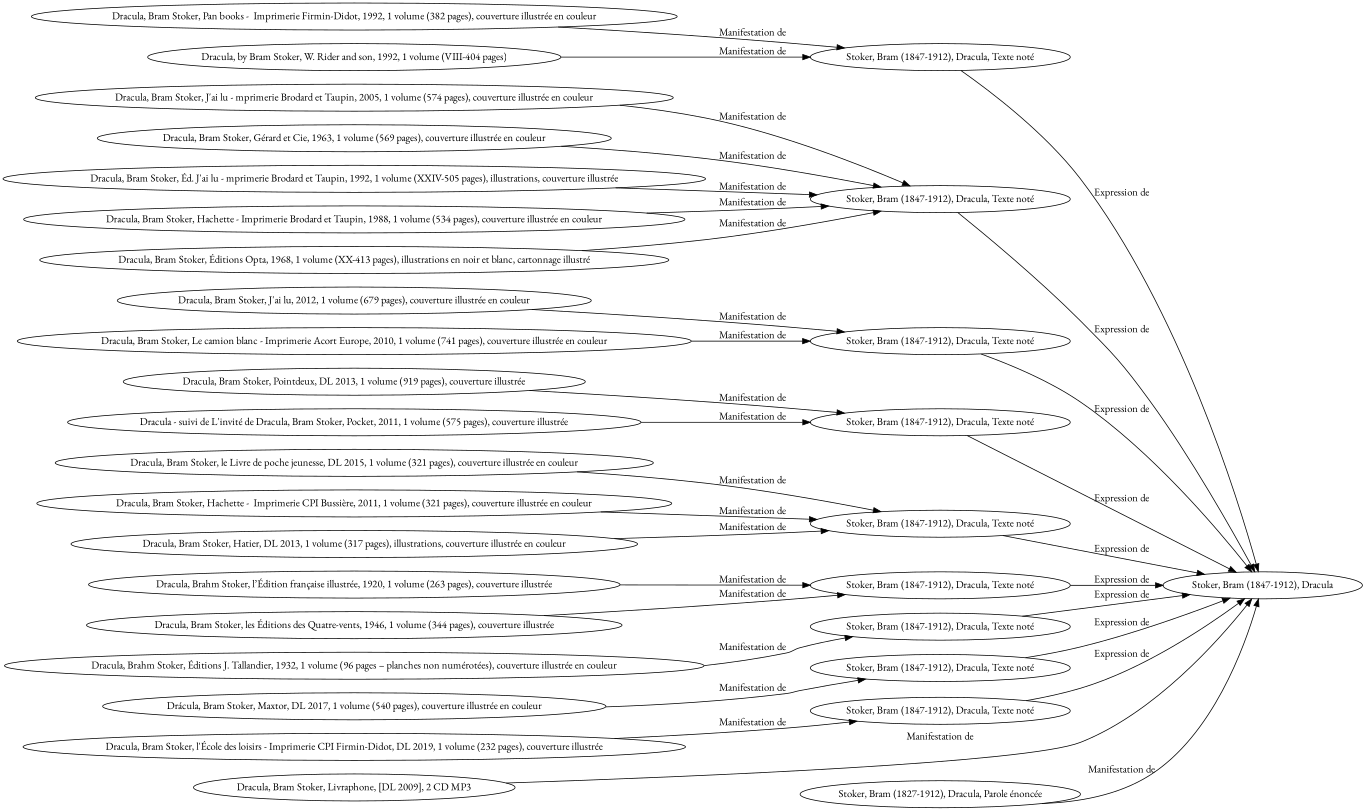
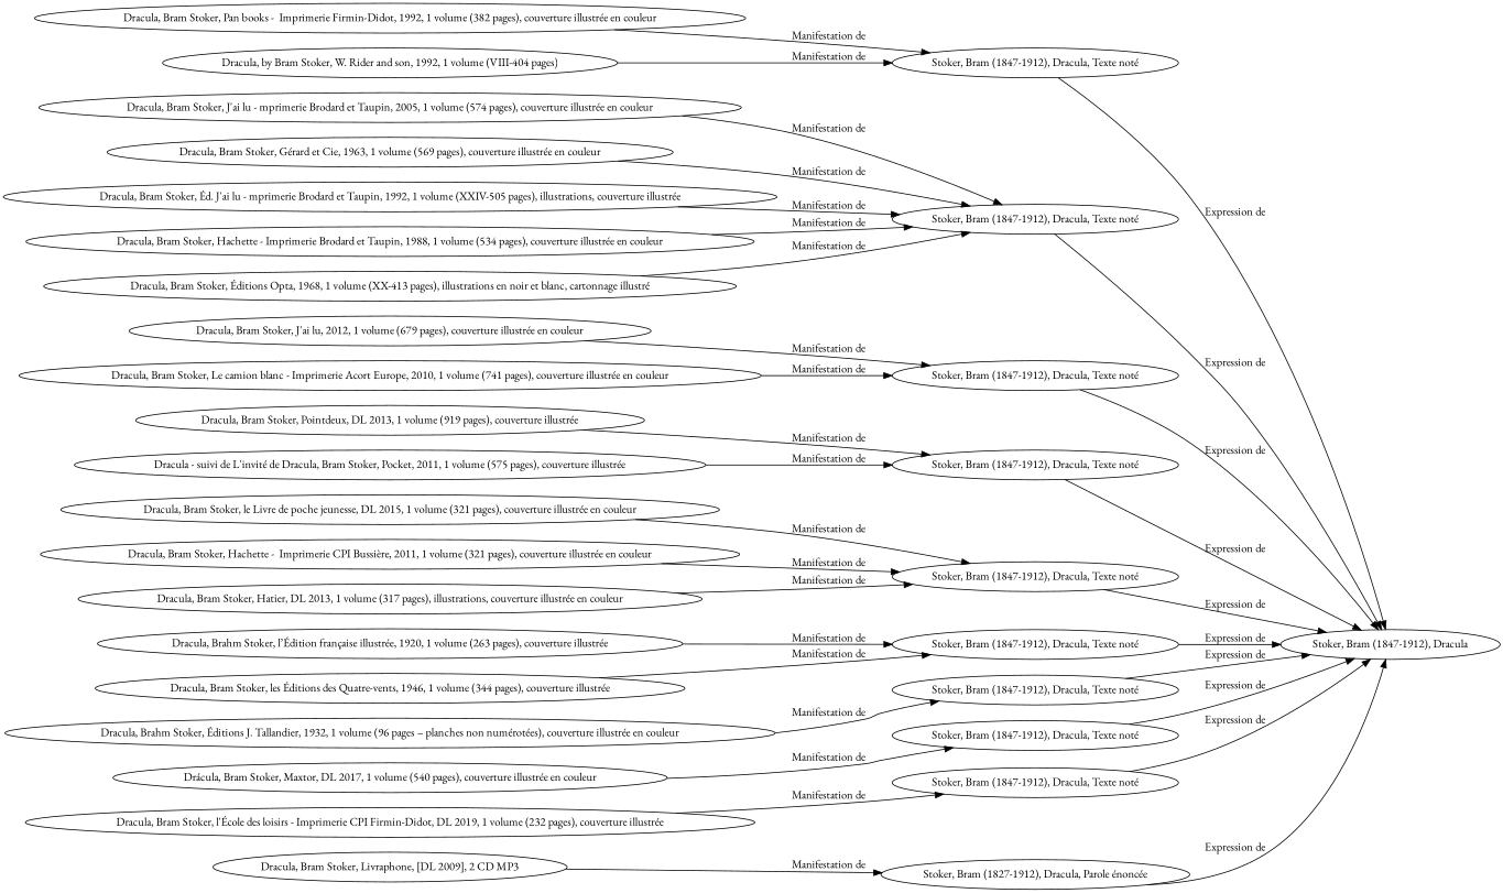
  digraph {
    fontname="EB Garamond"
    rankdir=LR
    node [fontname="EB Garamond"]
    edge [fontname="EB Garamond"]
    n1 [label="Stoker, Bram (1847-1912), Dracula"]
    n2 [label="Stoker, Bram (1847-1912), Dracula, Texte noté"]
    n3 [label="Dracula, Bram Stoker, Pan books -  Imprimerie Firmin-Didot, 1992, 1 volume (382 pages), couverture illustrée en couleur"]
    n4 [label="Dracula, by Bram Stoker, W. Rider and son, 1992, 1 volume (VIII-404 pages)"]
    n5 [label="Stoker, Bram (1847-1912), Dracula, Texte noté"]
    n6 [label="Dracula, Bram Stoker, J'ai lu - mprimerie Brodard et Taupin, 2005, 1 volume (574 pages), couverture illustrée en couleur"]
    n7 [label="Dracula, Bram Stoker, Gérard et Cie, 1963, 1 volume (569 pages), couverture illustrée en couleur"]
    n8 [label="Dracula, Bram Stoker, Éd. J'ai lu - mprimerie Brodard et Taupin, 1992, 1 volume (XXIV-505 pages), illustrations, couverture illustrée"]
    n9 [label="Dracula, Bram Stoker, Hachette - Imprimerie Brodard et Taupin, 1988, 1 volume (534 pages), couverture illustrée en couleur"]
    n10 [label="Dracula, Bram Stoker, Éditions Opta, 1968, 1 volume (XX-413 pages), illustrations en noir et blanc, cartonnage illustré"]
    n11 [label="Stoker, Bram (1847-1912), Dracula, Texte noté"]
    n12 [label="Dracula, Bram Stoker, J'ai lu, 2012, 1 volume (679 pages), couverture illustrée en couleur"]
    n13 [label="Dracula, Bram Stoker, Le camion blanc - Imprimerie Acort Europe, 2010, 1 volume (741 pages), couverture illustrée en couleur"]
    n14 [label="Stoker, Bram (1847-1912), Dracula, Texte noté"]
    n15 [label="Dracula, Bram Stoker, Pointdeux, DL 2013, 1 volume (919 pages), couverture illustrée"]
    n16 [label="Dracula - suivi de L'invité de Dracula, Bram Stoker, Pocket, 2011, 1 volume (575 pages), couverture illustrée"]
    n17 [label="Stoker, Bram (1847-1912), Dracula, Texte noté"]
    n18 [label="Dracula, Bram Stoker, le Livre de poche jeunesse, DL 2015, 1 volume (321 pages), couverture illustrée en couleur"]
    n19 [label="Dracula, Bram Stoker, Hachette -  Imprimerie CPI Bussière, 2011, 1 volume (321 pages), couverture illustrée en couleur"]
    n20 [label="Dracula, Bram Stoker, Hatier, DL 2013, 1 volume (317 pages), illustrations, couverture illustrée en couleur"]
    n21 [label="Stoker, Bram (1847-1912), Dracula, Texte noté"]
    n22 [label="Dracula, Brahm Stoker, l’Édition française illustrée, 1920, 1 volume (263 pages), couverture illustrée"]
    n23 [label="Dracula, Bram Stoker, les Éditions des Quatre-vents, 1946, 1 volume (344 pages), couverture illustrée"]
    n24 [label="Stoker, Bram (1847-1912), Dracula, Texte noté"]
    n25 [label="Dracula, Brahm Stoker, Éditions J. Tallandier, 1932, 1 volume (96 pages – planches non numérotées), couverture illustrée en couleur"]
    n26 [label="Stoker, Bram (1847-1912), Dracula, Texte noté"]
    n27 [label="Drácula, Bram Stoker, Maxtor, DL 2017, 1 volume (540 pages), couverture illustrée en couleur"]
    n28 [label="Stoker, Bram (1847-1912), Dracula, Texte noté"]
    n29 [label="Dracula, Bram Stoker, l'École des loisirs - Imprimerie CPI Firmin-Didot, DL 2019, 1 volume (232 pages), couverture illustrée"]
    n30 [label="Stoker, Bram (1827-1912), Dracula, Parole énoncée"]
    n31 [label="Dracula, Bram Stoker, Livraphone, [DL 2009], 2 CD MP3"]
    n2 -> n1 [label="Expression de"]
    n3 -> n2 [label="Manifestation de"]
    n4 -> n2 [label="Manifestation de"]
    n5 -> n1 [label="Expression de"]
    n6 -> n5 [label="Manifestation de"]
    n7 -> n5 [label="Manifestation de"]
    n8 -> n5 [label="Manifestation de"]
    n9 -> n5 [label="Manifestation de"]
    n10 -> n5 [label="Manifestation de"]
    n11 -> n1 [label="Expression de"]
    n12 -> n11 [label="Manifestation de"]
    n13 -> n11 [label="Manifestation de"]
    n14 -> n1 [label="Expression de"]
    n15 -> n14 [label="Manifestation de"]
    n16 -> n14 [label="Manifestation de"]
    n17 -> n1 [label="Expression de"]
    n18 -> n17 [label="Manifestation de"]
    n19 -> n17 [label="Manifestation de"]
    n20 -> n17 [label="Manifestation de"]
    n21 -> n1 [label="Expression de"]
    n22 -> n21 [label="Manifestation de"]
    n23 -> n21 [label="Manifestation de"]
    n24 -> n1 [label="Expression de"]
    n25 -> n24 [label="Manifestation de"]
    n26 -> n1 [label="Expression de"]
    n27 -> n26 [label="Manifestation de"]
    n28 -> n1 [label="Expression de"]
    n29 -> n28 [label="Manifestation de"]
-   n30 -> n1 [label="Manifestation de"]
-   n31 -> n1 [label="Manifestation de"]
+   n30 -> n1 [label="Expression de"]
+   n31 -> n30 [label="Manifestation de"]
  }
